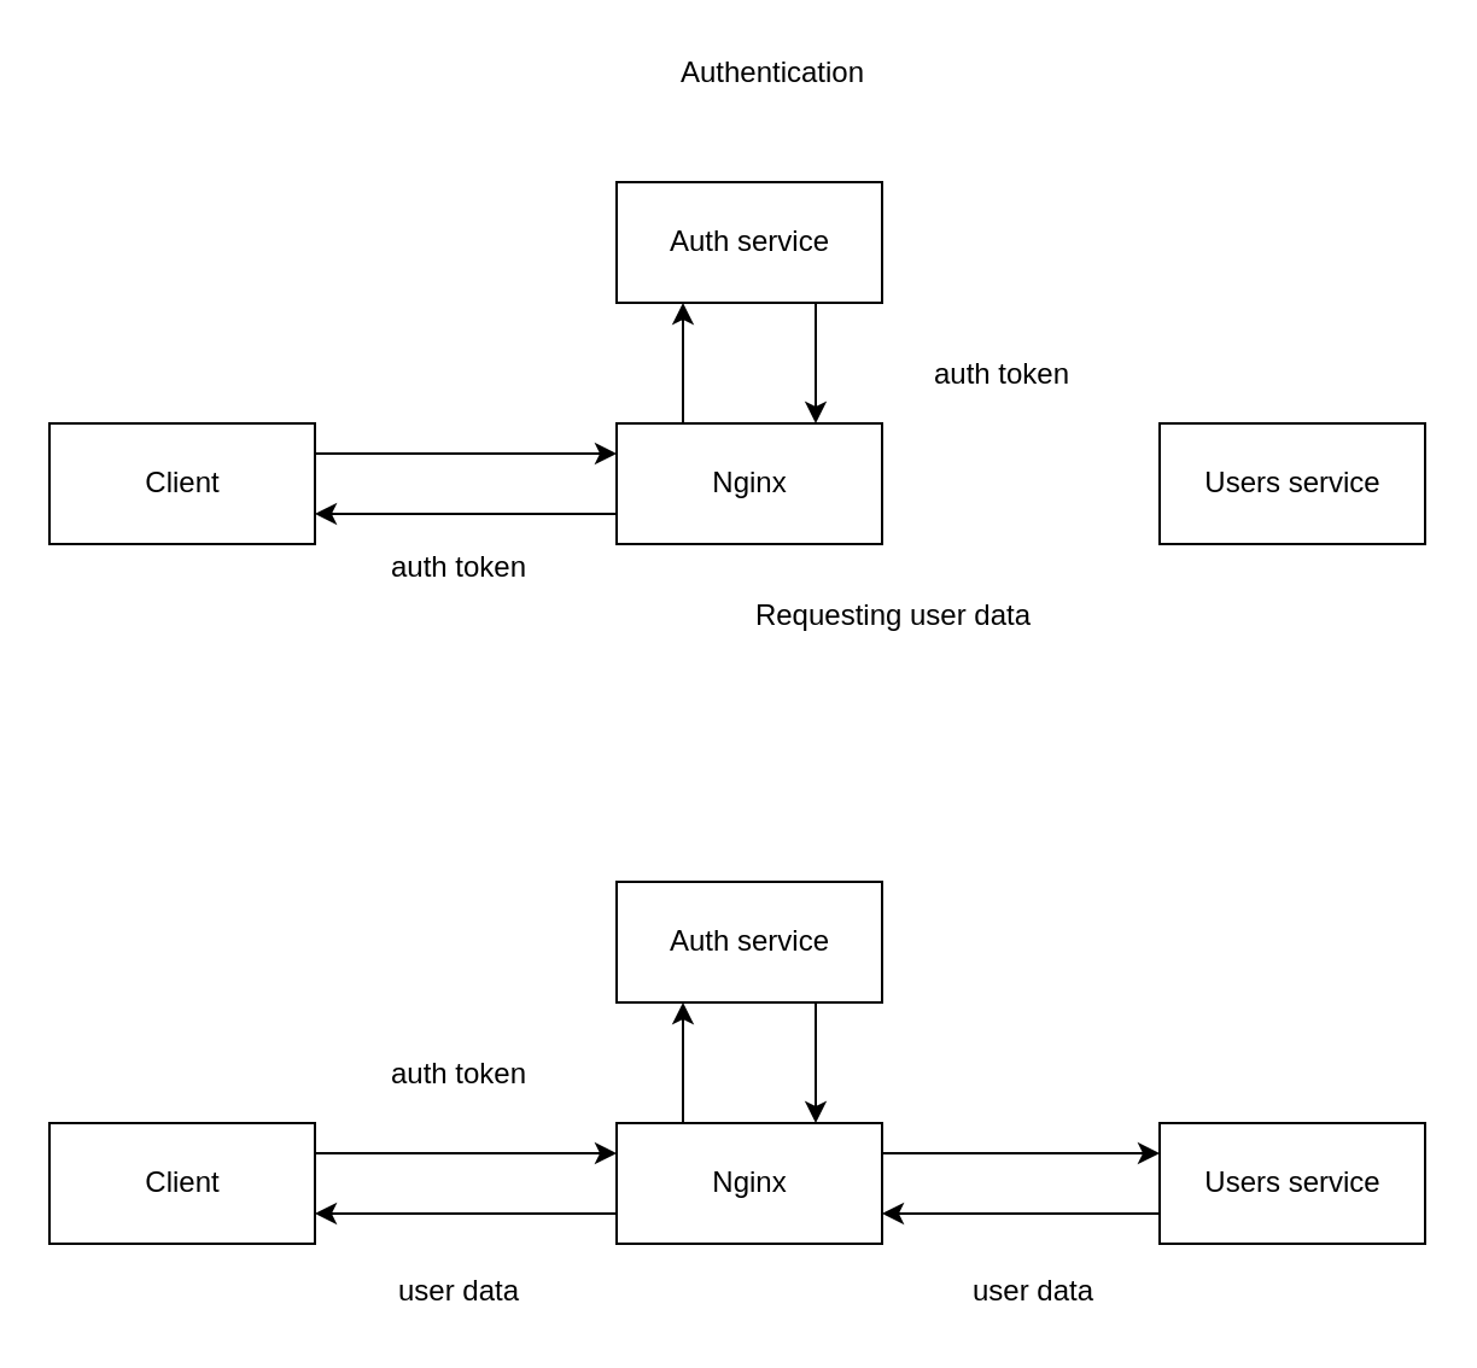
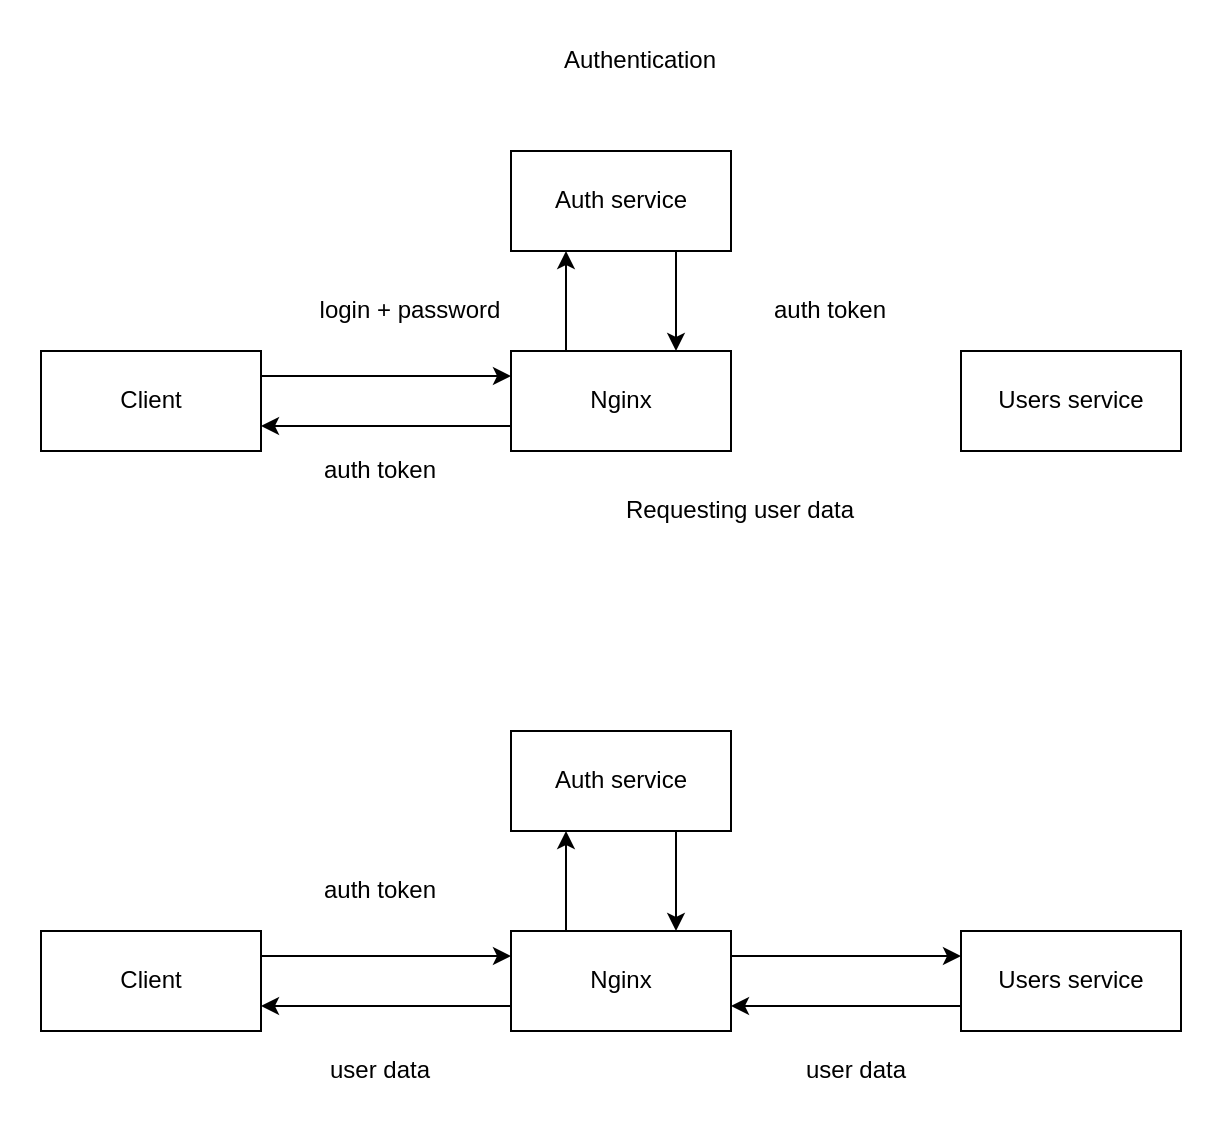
  <mxCell id="0" />
  <mxCell id="1" parent="0" />
  <mxCell id="2" style="edgeStyle=orthogonalEdgeStyle;rounded=0;orthogonalLoop=1;jettySize=auto;html=1;exitX=0.75;exitY=1;exitDx=0;exitDy=0;entryX=0.75;entryY=0;entryDx=0;entryDy=0;" edge="1" parent="1" source="3" target="6"><mxGeometry relative="1" as="geometry" /></mxCell>
  <mxCell id="3" value="&lt;div&gt;Auth service&lt;/div&gt;" style="html=1;" vertex="1" parent="1"><mxGeometry x="255" y="75" width="110" height="50" as="geometry" /></mxCell>
  <mxCell id="4" style="edgeStyle=orthogonalEdgeStyle;rounded=0;orthogonalLoop=1;jettySize=auto;html=1;exitX=0.25;exitY=0;exitDx=0;exitDy=0;entryX=0.25;entryY=1;entryDx=0;entryDy=0;" edge="1" parent="1" source="6" target="3"><mxGeometry relative="1" as="geometry" /></mxCell>
  <mxCell id="5" style="edgeStyle=orthogonalEdgeStyle;rounded=0;orthogonalLoop=1;jettySize=auto;html=1;exitX=0;exitY=0.75;exitDx=0;exitDy=0;entryX=1;entryY=0.75;entryDx=0;entryDy=0;" edge="1" parent="1" source="6" target="9"><mxGeometry relative="1" as="geometry" /></mxCell>
  <mxCell id="6" value="&lt;div&gt;Nginx&lt;/div&gt;" style="html=1;" vertex="1" parent="1"><mxGeometry x="255" y="175" width="110" height="50" as="geometry" /></mxCell>
  <mxCell id="7" value="Users service" style="html=1;" vertex="1" parent="1"><mxGeometry x="480" y="175" width="110" height="50" as="geometry" /></mxCell>
  <mxCell id="8" style="edgeStyle=orthogonalEdgeStyle;rounded=0;orthogonalLoop=1;jettySize=auto;html=1;exitX=1;exitY=0.25;exitDx=0;exitDy=0;entryX=0;entryY=0.25;entryDx=0;entryDy=0;" edge="1" parent="1" source="9" target="6"><mxGeometry relative="1" as="geometry" /></mxCell>
  <mxCell id="9" value="Client" style="html=1;" vertex="1" parent="1"><mxGeometry x="20" y="175" width="110" height="50" as="geometry" /></mxCell>
+ <mxCell id="10" value="login + password" style="text;html=1;strokeColor=none;fillColor=none;align=center;verticalAlign=middle;whiteSpace=wrap;rounded=0;" vertex="1" parent="1"><mxGeometry x="155" y="145" width="100" height="20" as="geometry" /></mxCell>
  <mxCell id="11" value="auth token" style="text;html=1;strokeColor=none;fillColor=none;align=center;verticalAlign=middle;whiteSpace=wrap;rounded=0;" vertex="1" parent="1"><mxGeometry x="365" y="145" width="100" height="20" as="geometry" /></mxCell>
  <mxCell id="12" value="auth token" style="text;html=1;strokeColor=none;fillColor=none;align=center;verticalAlign=middle;whiteSpace=wrap;rounded=0;" vertex="1" parent="1"><mxGeometry x="140" y="225" width="100" height="20" as="geometry" /></mxCell>
  <mxCell id="13" value="Authentication" style="text;html=1;strokeColor=none;fillColor=none;align=center;verticalAlign=middle;whiteSpace=wrap;rounded=0;" vertex="1" parent="1"><mxGeometry x="300" y="20" width="40" height="20" as="geometry" /></mxCell>
  <mxCell id="14" value="Requesting user data" style="text;html=1;strokeColor=none;fillColor=none;align=center;verticalAlign=middle;whiteSpace=wrap;rounded=0;" vertex="1" parent="1"><mxGeometry x="300" y="245" width="140" height="20" as="geometry" /></mxCell>
  <mxCell id="15" style="edgeStyle=orthogonalEdgeStyle;rounded=0;orthogonalLoop=1;jettySize=auto;html=1;exitX=0.75;exitY=1;exitDx=0;exitDy=0;entryX=0.75;entryY=0;entryDx=0;entryDy=0;" edge="1" parent="1" source="16" target="20"><mxGeometry relative="1" as="geometry" /></mxCell>
  <mxCell id="16" value="&lt;div&gt;Auth service&lt;/div&gt;" style="html=1;" vertex="1" parent="1"><mxGeometry x="255" y="365" width="110" height="50" as="geometry" /></mxCell>
  <mxCell id="17" style="edgeStyle=orthogonalEdgeStyle;rounded=0;orthogonalLoop=1;jettySize=auto;html=1;exitX=0.25;exitY=0;exitDx=0;exitDy=0;entryX=0.25;entryY=1;entryDx=0;entryDy=0;" edge="1" parent="1" source="20" target="16"><mxGeometry relative="1" as="geometry" /></mxCell>
  <mxCell id="18" style="edgeStyle=orthogonalEdgeStyle;rounded=0;orthogonalLoop=1;jettySize=auto;html=1;exitX=0;exitY=0.75;exitDx=0;exitDy=0;entryX=1;entryY=0.75;entryDx=0;entryDy=0;" edge="1" parent="1" source="20" target="24"><mxGeometry relative="1" as="geometry" /></mxCell>
  <mxCell id="19" style="edgeStyle=orthogonalEdgeStyle;rounded=0;orthogonalLoop=1;jettySize=auto;html=1;exitX=1;exitY=0.25;exitDx=0;exitDy=0;entryX=0;entryY=0.25;entryDx=0;entryDy=0;" edge="1" parent="1" source="20" target="22"><mxGeometry relative="1" as="geometry" /></mxCell>
  <mxCell id="20" value="&lt;div&gt;Nginx&lt;/div&gt;" style="html=1;" vertex="1" parent="1"><mxGeometry x="255" y="465" width="110" height="50" as="geometry" /></mxCell>
  <mxCell id="21" style="edgeStyle=orthogonalEdgeStyle;rounded=0;orthogonalLoop=1;jettySize=auto;html=1;exitX=0;exitY=0.75;exitDx=0;exitDy=0;entryX=1;entryY=0.75;entryDx=0;entryDy=0;" edge="1" parent="1" source="22" target="20"><mxGeometry relative="1" as="geometry" /></mxCell>
  <mxCell id="22" value="Users service" style="html=1;" vertex="1" parent="1"><mxGeometry x="480" y="465" width="110" height="50" as="geometry" /></mxCell>
  <mxCell id="23" style="edgeStyle=orthogonalEdgeStyle;rounded=0;orthogonalLoop=1;jettySize=auto;html=1;exitX=1;exitY=0.25;exitDx=0;exitDy=0;entryX=0;entryY=0.25;entryDx=0;entryDy=0;" edge="1" parent="1" source="24" target="20"><mxGeometry relative="1" as="geometry" /></mxCell>
  <mxCell id="24" value="Client" style="html=1;" vertex="1" parent="1"><mxGeometry x="20" y="465" width="110" height="50" as="geometry" /></mxCell>
  <mxCell id="25" value="auth token" style="text;html=1;strokeColor=none;fillColor=none;align=center;verticalAlign=middle;whiteSpace=wrap;rounded=0;" vertex="1" parent="1"><mxGeometry x="140" y="435" width="100" height="20" as="geometry" /></mxCell>
  <mxCell id="26" value="user data" style="text;html=1;strokeColor=none;fillColor=none;align=center;verticalAlign=middle;whiteSpace=wrap;rounded=0;" vertex="1" parent="1"><mxGeometry x="396.5" y="525" width="62" height="20" as="geometry" /></mxCell>
  <mxCell id="27" value="user data" style="text;html=1;strokeColor=none;fillColor=none;align=center;verticalAlign=middle;whiteSpace=wrap;rounded=0;" vertex="1" parent="1"><mxGeometry x="159" y="525" width="62" height="20" as="geometry" /></mxCell>
